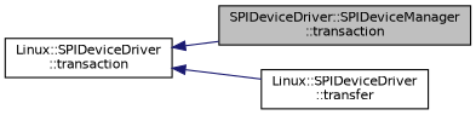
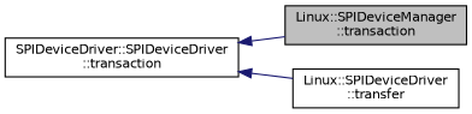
  digraph {
    fontname="DejaVu Sans"
    rankdir=LR
    node [color=black fillcolor=white fontname="DejaVu Sans" fontsize=10 shape=record style=filled]
    edge [color=midnightblue dir=back fontname="DejaVu Sans" fontsize=10 labelfontname=Helvetica labelfontsize=10 style=solid]
-   n1 [fillcolor=grey75 fontcolor=black height=0.2 label="SPIDeviceDriver::SPIDeviceManager\l::transaction" width=0.4]
-   n2 [height=0.2 label="Linux::SPIDeviceDriver\l::transaction" width=0.4]
+   n1 [fillcolor=grey75 fontcolor=black height=0.2 label="Linux::SPIDeviceManager\l::transaction" width=0.4]
+   n2 [height=0.2 label="SPIDeviceDriver::SPIDeviceDriver\l::transaction" width=0.4]
    n3 [height=0.2 label="Linux::SPIDeviceDriver\l::transfer" width=0.4]
    n2 -> n1
    n2 -> n3
  }
